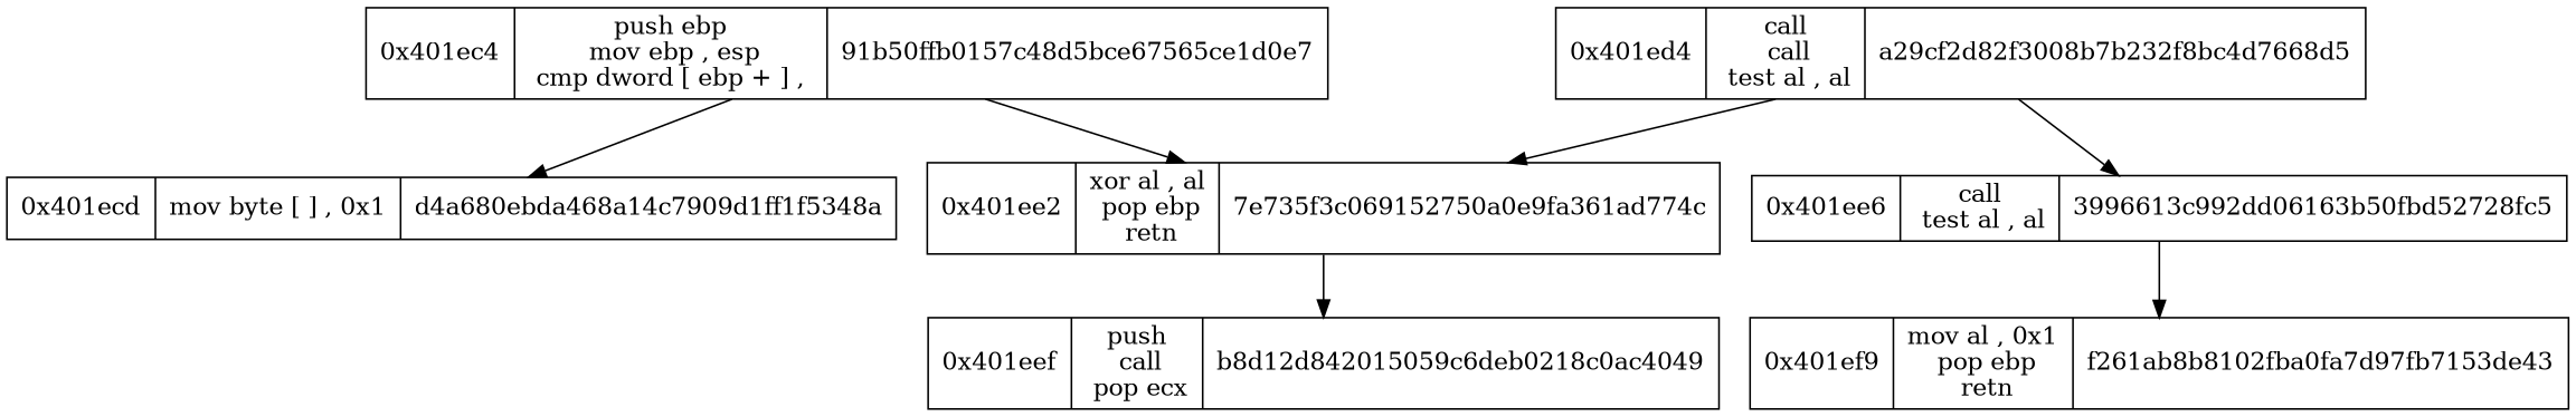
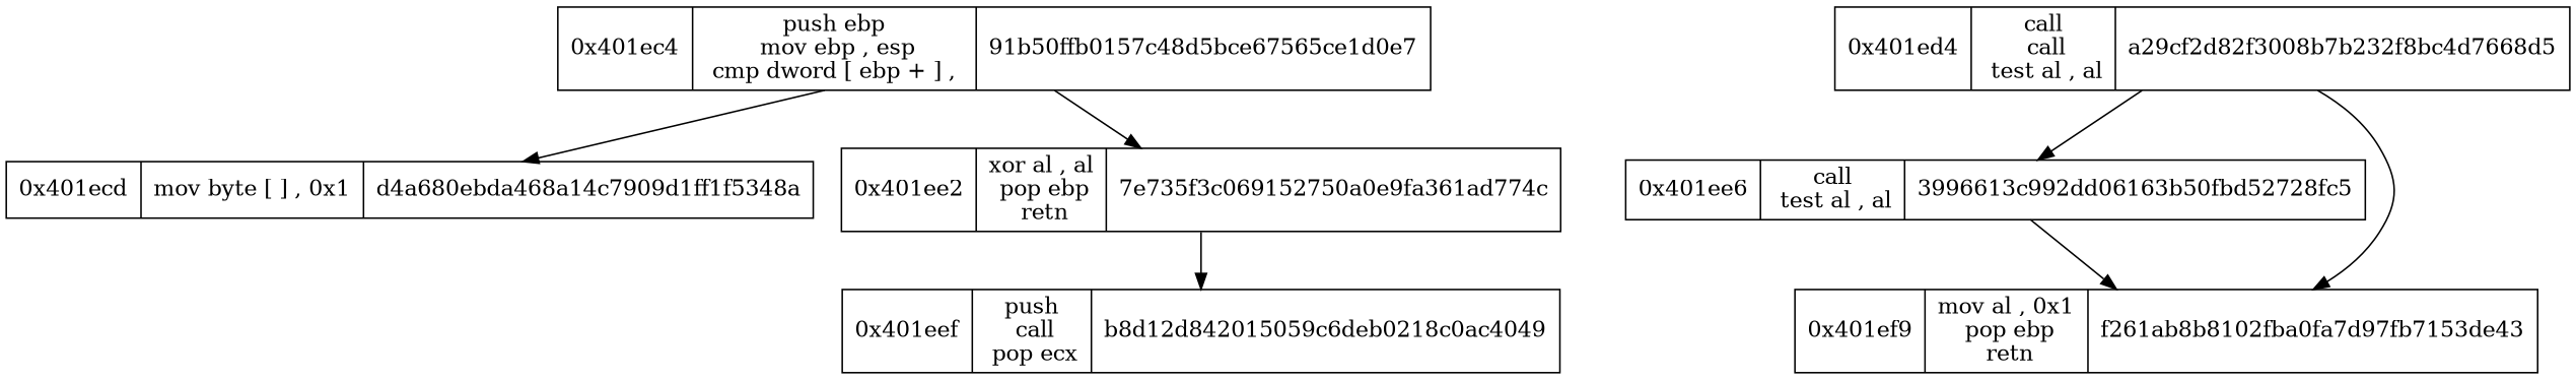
  digraph {
    node [shape=record]
    n1 [label="0x401ec4|  push ebp\n mov ebp ,  esp\n cmp dword  [ ebp + ] , \n| 91b50ffb0157c48d5bce67565ce1d0e7"]
    n2 [label="0x401ecd|  mov byte  [ ] ,  0x1\n| d4a680ebda468a14c7909d1ff1f5348a"]
    n3 [label="0x401ee2|  xor al ,  al\n pop ebp\n retn\n| 7e735f3c069152750a0e9fa361ad774c"]
    n4 [label="0x401ed4|  call\n call\n test al ,  al\n| a29cf2d82f3008b7b232f8bc4d7668d5"]
    n5 [label="0x401ee6|  call\n test al ,  al\n| 3996613c992dd06163b50fbd52728fc5"]
    n6 [label="0x401ef9|  mov al ,  0x1\n pop ebp\n retn\n| f261ab8b8102fba0fa7d97fb7153de43"]
    n7 [label="0x401eef|  push\n call\n pop ecx\n| b8d12d842015059c6deb0218c0ac4049"]
    n1 -> n2
    n1 -> n3
    n3 -> n7
-   n4 -> n3
+   n4 -> n6
    n4 -> n5
    n5 -> n6
  }
